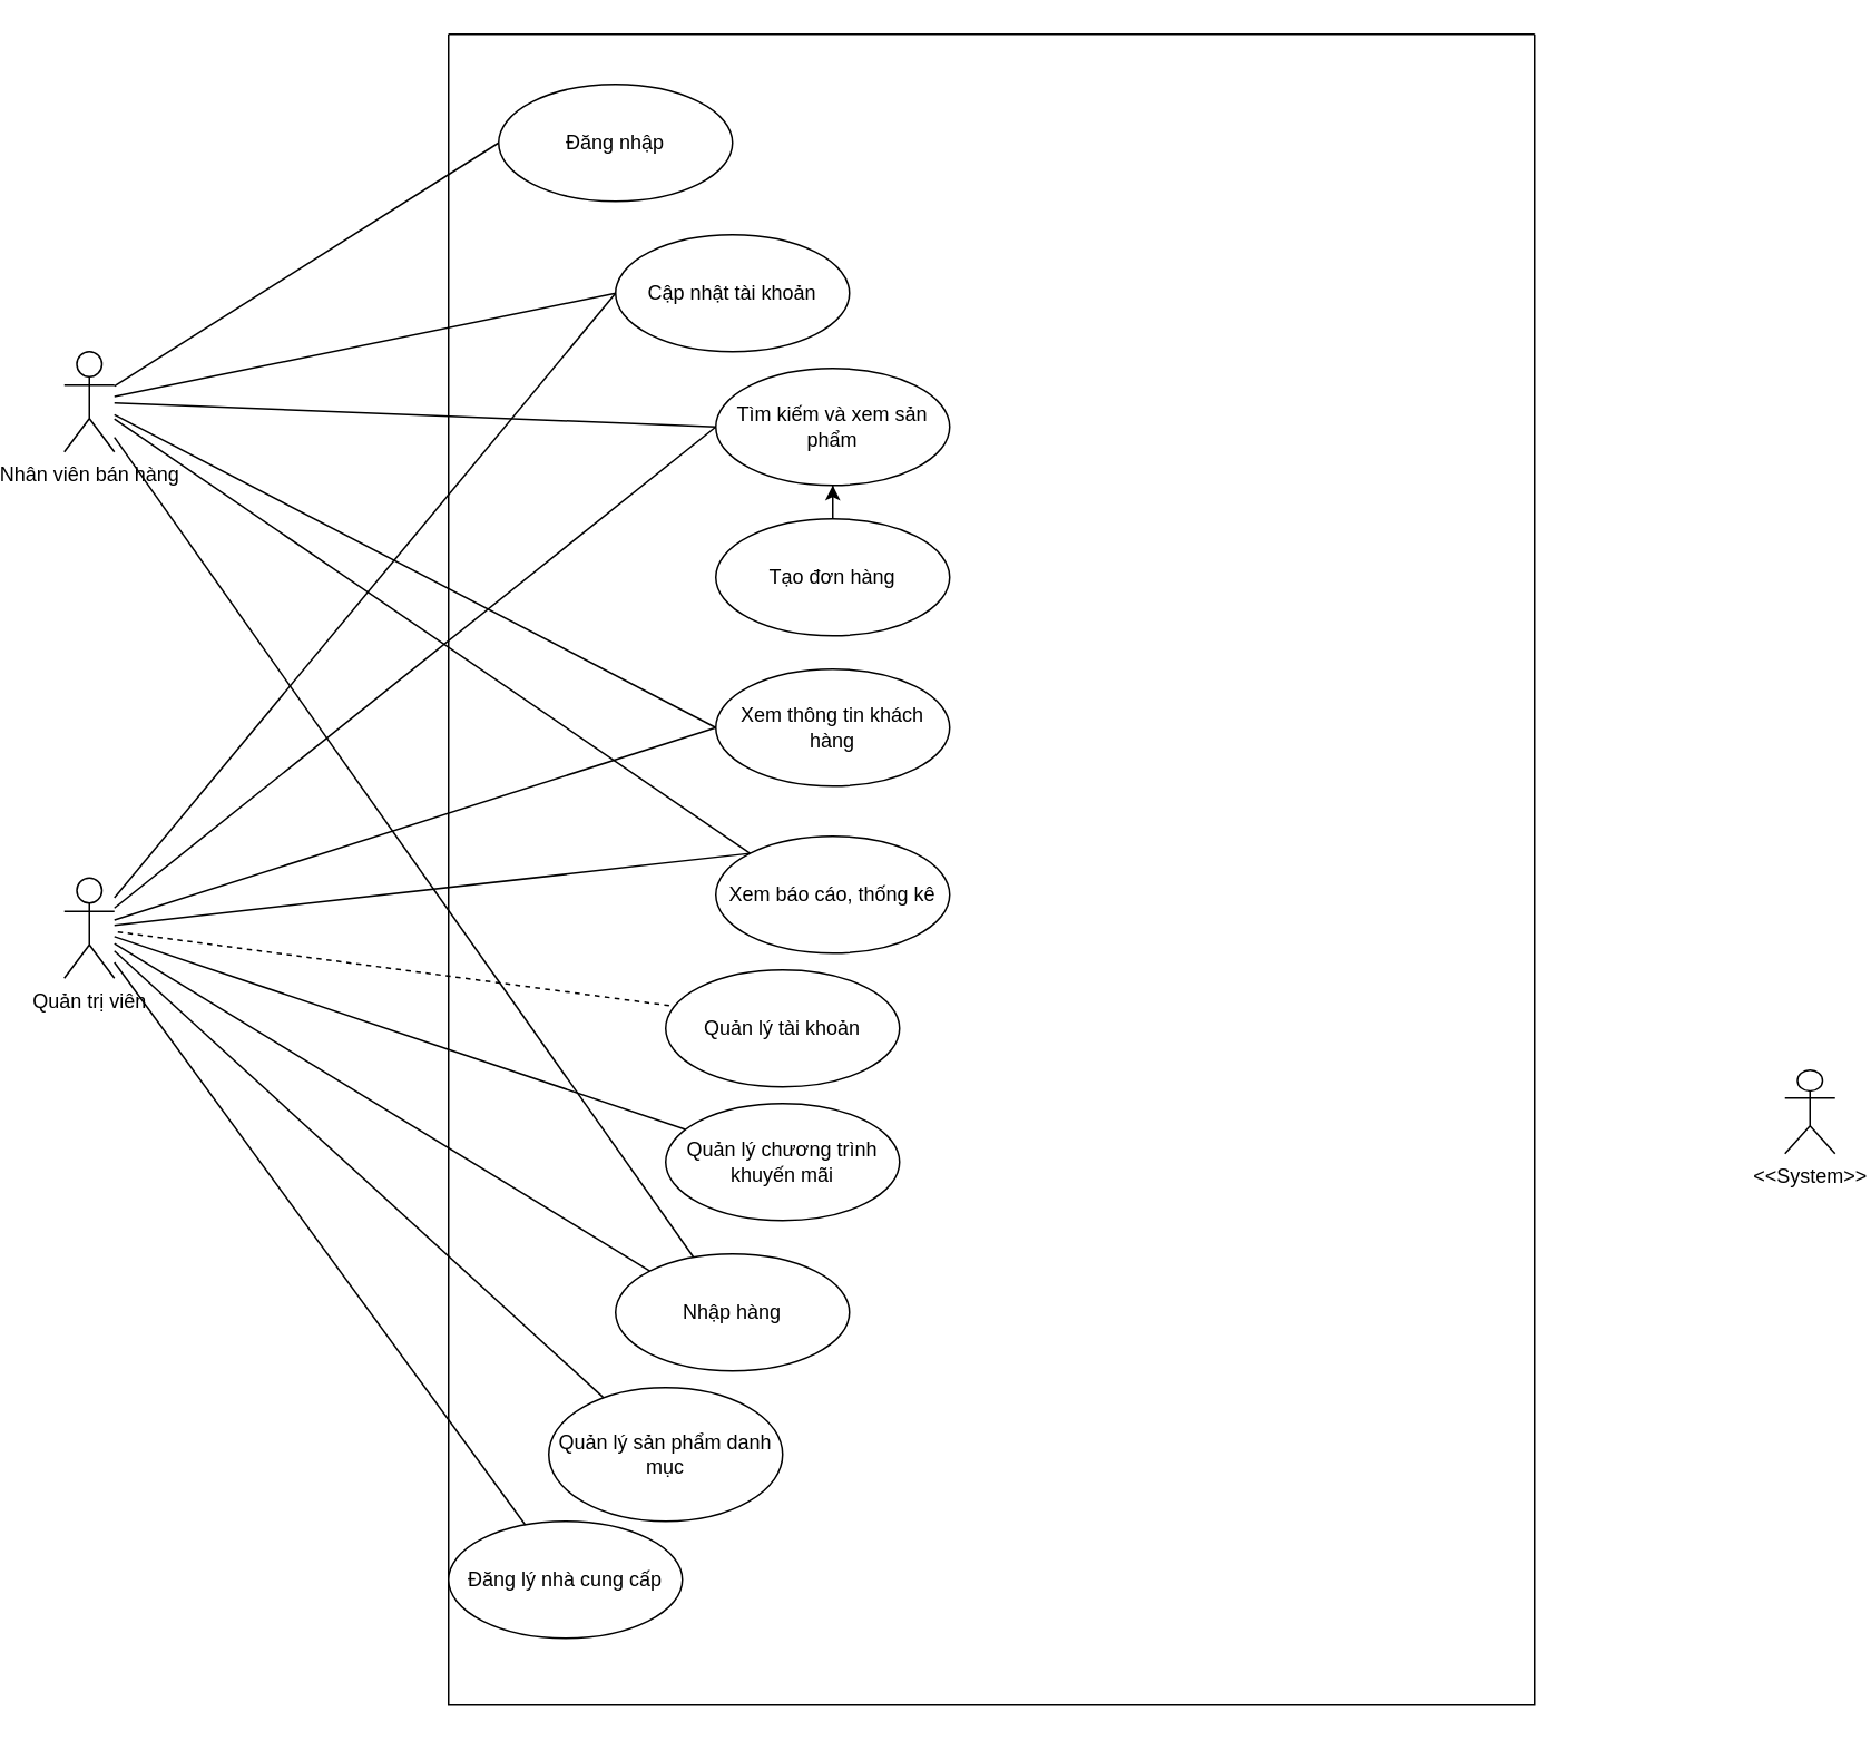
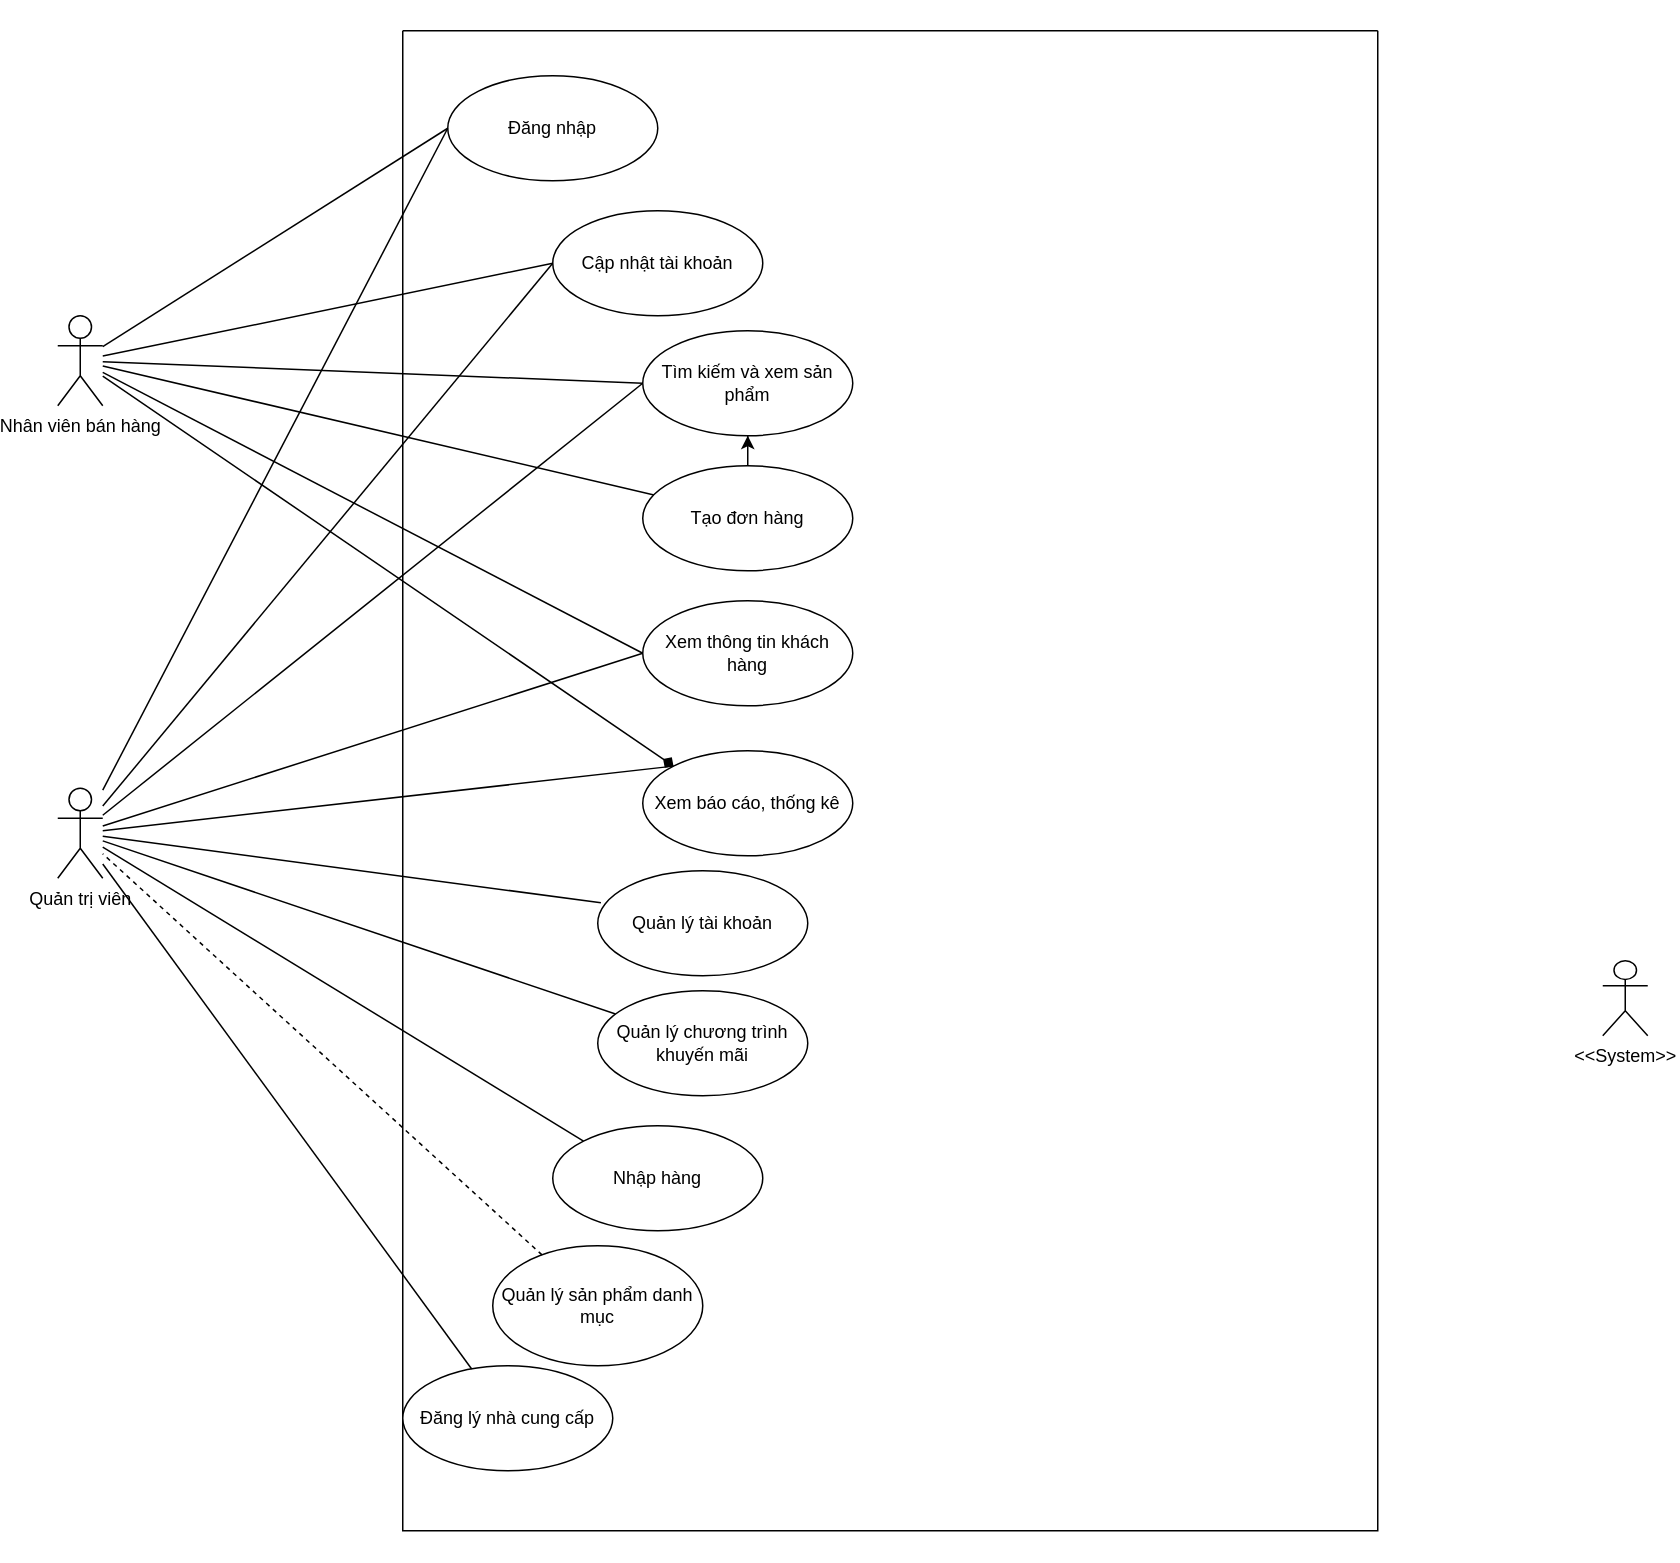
  <mxCell id="0" />
  <mxCell id="1" parent="0" />
  <mxCell id="2" value="Nhân viên bán hàng" style="shape=umlActor;verticalLabelPosition=bottom;verticalAlign=top;html=1;outlineConnect=0;" vertex="1" parent="1"><mxGeometry x="20" y="210" width="30" height="60" as="geometry" /></mxCell>
  <mxCell id="3" value="" style="endArrow=none;html=1;rounded=0;entryX=0;entryY=0.5;entryDx=0;entryDy=0;" edge="1" parent="1" source="2" target="9"><mxGeometry width="50" height="50" relative="1" as="geometry"><mxPoint x="690" y="300" as="sourcePoint" /><mxPoint x="740" y="250" as="targetPoint" /></mxGeometry></mxCell>
  <mxCell id="4" value="" style="endArrow=none;html=1;rounded=0;entryX=0;entryY=0.5;entryDx=0;entryDy=0;" edge="1" parent="1" target="13" source="2"><mxGeometry width="50" height="50" relative="1" as="geometry"><mxPoint x="370" y="158" as="sourcePoint" /><mxPoint x="720" y="170" as="targetPoint" /></mxGeometry></mxCell>
- <mxCell id="5" value="" style="endArrow=none;html=1;rounded=0;" edge="1" parent="1" target="18" source="2"><mxGeometry width="50" height="50" relative="1" as="geometry"><mxPoint x="390" y="273.35" as="sourcePoint" /><mxPoint x="552.715" y="250.004" as="targetPoint" /></mxGeometry></mxCell>
+ <mxCell id="5" value="" style="endArrow=none;html=1;rounded=0;entryX=0.079;entryY=0.29;entryDx=0;entryDy=0;entryPerimeter=0;" edge="1" parent="1" target="12" source="2"><mxGeometry width="50" height="50" relative="1" as="geometry"><mxPoint x="390" y="273.35" as="sourcePoint" /><mxPoint x="552.715" y="250.004" as="targetPoint" /></mxGeometry></mxCell>
  <mxCell id="6" value="" style="endArrow=none;html=1;rounded=0;entryX=0;entryY=0.5;entryDx=0;entryDy=0;" edge="1" parent="1" target="10" source="2"><mxGeometry width="50" height="50" relative="1" as="geometry"><mxPoint x="400" y="238" as="sourcePoint" /><mxPoint x="640" y="235" as="targetPoint" /></mxGeometry></mxCell>
  <mxCell id="7" value="" style="swimlane;startSize=0;" vertex="1" parent="1"><mxGeometry x="250" y="20" width="650" height="1000" as="geometry" /></mxCell>
  <mxCell id="8" value="Xem báo cáo, thống kê" style="ellipse;whiteSpace=wrap;html=1;" vertex="1" parent="7"><mxGeometry x="160" y="480" width="140" height="70" as="geometry" /></mxCell>
  <mxCell id="9" value="Đăng nhập" style="ellipse;whiteSpace=wrap;html=1;" vertex="1" parent="7"><mxGeometry x="30" y="30" width="140" height="70" as="geometry" /></mxCell>
  <mxCell id="10" value="Cập nhật tài khoản" style="ellipse;whiteSpace=wrap;html=1;" vertex="1" parent="7"><mxGeometry x="100" y="120" width="140" height="70" as="geometry" /></mxCell>
  <mxCell id="11" style="edgeStyle=orthogonalEdgeStyle;rounded=0;orthogonalLoop=1;jettySize=auto;html=1;" edge="1" parent="7" source="12" target="13"><mxGeometry relative="1" as="geometry" /></mxCell>
  <mxCell id="12" value="Tạo đơn hàng" style="ellipse;whiteSpace=wrap;html=1;" vertex="1" parent="7"><mxGeometry x="160" y="290" width="140" height="70" as="geometry" /></mxCell>
  <mxCell id="13" value="Tìm kiếm&lt;span style=&quot;background-color: transparent; color: light-dark(rgb(0, 0, 0), rgb(255, 255, 255));&quot;&gt;&amp;nbsp;và xem sản phẩm&lt;/span&gt;" style="ellipse;whiteSpace=wrap;html=1;" vertex="1" parent="7"><mxGeometry x="160" y="200" width="140" height="70" as="geometry" /></mxCell>
  <mxCell id="14" value="Xem thông tin khách hàng" style="ellipse;whiteSpace=wrap;html=1;" vertex="1" parent="7"><mxGeometry x="160" y="380" width="140" height="70" as="geometry" /></mxCell>
  <mxCell id="15" value="Quản lý tài khoản" style="ellipse;whiteSpace=wrap;html=1;" vertex="1" parent="7"><mxGeometry x="130" y="560" width="140" height="70" as="geometry" /></mxCell>
  <mxCell id="16" style="edgeStyle=orthogonalEdgeStyle;rounded=0;orthogonalLoop=1;jettySize=auto;html=1;exitX=0.5;exitY=1;exitDx=0;exitDy=0;" edge="1" parent="7" source="15" target="15"><mxGeometry relative="1" as="geometry" /></mxCell>
  <mxCell id="17" value="Quản lý chương trình khuyến mãi" style="ellipse;whiteSpace=wrap;html=1;" vertex="1" parent="7"><mxGeometry x="130" y="640" width="140" height="70" as="geometry" /></mxCell>
  <mxCell id="18" value="Nhập hàng" style="ellipse;whiteSpace=wrap;html=1;" vertex="1" parent="7"><mxGeometry x="100" y="730" width="140" height="70" as="geometry" /></mxCell>
  <mxCell id="19" value="Quản lý sản phẩm danh mục" style="ellipse;whiteSpace=wrap;html=1;rotation=0;" vertex="1" parent="7"><mxGeometry x="60" y="810" width="140" height="80" as="geometry" /></mxCell>
  <mxCell id="20" value="Đăng lý nhà cung cấp" style="ellipse;whiteSpace=wrap;html=1;" vertex="1" parent="7"><mxGeometry y="890" width="140" height="70" as="geometry" /></mxCell>
- <mxCell id="21" value="" style="endArrow=none;html=1;rounded=0;entryX=0;entryY=0;entryDx=0;entryDy=0;" edge="1" parent="1" source="2" target="8"><mxGeometry width="50" height="50" relative="1" as="geometry"><mxPoint x="400" y="258" as="sourcePoint" /><mxPoint x="650" y="650" as="targetPoint" /></mxGeometry></mxCell>
+ <mxCell id="21" value="" style="endArrow=diamond;html=1;rounded=0;entryX=0;entryY=0;entryDx=0;entryDy=0;" edge="1" parent="1" source="2" target="8"><mxGeometry width="50" height="50" relative="1" as="geometry"><mxPoint x="400" y="258" as="sourcePoint" /><mxPoint x="650" y="650" as="targetPoint" /></mxGeometry></mxCell>
  <mxCell id="22" value="Quản trị viên" style="shape=umlActor;verticalLabelPosition=bottom;verticalAlign=top;html=1;outlineConnect=0;" vertex="1" parent="1"><mxGeometry x="20" y="525" width="30" height="60" as="geometry" /></mxCell>
+ <mxCell id="23" value="" style="endArrow=none;html=1;rounded=0;exitX=0;exitY=0.5;exitDx=0;exitDy=0;" edge="1" parent="1" source="9" target="22"><mxGeometry width="50" height="50" relative="1" as="geometry"><mxPoint x="400" y="242" as="sourcePoint" /><mxPoint x="1000" y="220" as="targetPoint" /></mxGeometry></mxCell>
  <mxCell id="24" value="" style="endArrow=none;html=1;rounded=0;exitX=0;exitY=0.5;exitDx=0;exitDy=0;" edge="1" parent="1" source="10" target="22"><mxGeometry width="50" height="50" relative="1" as="geometry"><mxPoint x="793" y="136" as="sourcePoint" /><mxPoint x="990" y="230" as="targetPoint" /></mxGeometry></mxCell>
- <mxCell id="25" value="" style="endArrow=none;html=1;rounded=0;exitX=0.015;exitY=0.305;exitDx=0;exitDy=0;exitPerimeter=0;dashed=1;" edge="1" parent="1" source="15" target="22"><mxGeometry width="50" height="50" relative="1" as="geometry"><mxPoint x="660" y="275" as="sourcePoint" /><mxPoint x="1000" y="220" as="targetPoint" /></mxGeometry></mxCell>
+ <mxCell id="25" value="" style="endArrow=none;html=1;rounded=0;exitX=0.015;exitY=0.305;exitDx=0;exitDy=0;exitPerimeter=0;" edge="1" parent="1" source="15" target="22"><mxGeometry width="50" height="50" relative="1" as="geometry"><mxPoint x="660" y="275" as="sourcePoint" /><mxPoint x="1000" y="220" as="targetPoint" /></mxGeometry></mxCell>
  <mxCell id="26" value="" style="endArrow=none;html=1;rounded=0;exitX=0;exitY=0.5;exitDx=0;exitDy=0;" edge="1" parent="1" source="13" target="22"><mxGeometry width="50" height="50" relative="1" as="geometry"><mxPoint x="789" y="315" as="sourcePoint" /><mxPoint x="1000" y="220" as="targetPoint" /></mxGeometry></mxCell>
- <mxCell id="27" value="" style="endArrow=none;html=1;rounded=0;" edge="1" parent="1" source="19" target="22"><mxGeometry width="50" height="50" relative="1" as="geometry"><mxPoint x="790" y="500" as="sourcePoint" /><mxPoint x="1000" y="220" as="targetPoint" /></mxGeometry></mxCell>
+ <mxCell id="27" value="" style="endArrow=none;html=1;rounded=0;dashed=1;" edge="1" parent="1" source="19" target="22"><mxGeometry width="50" height="50" relative="1" as="geometry"><mxPoint x="790" y="500" as="sourcePoint" /><mxPoint x="1000" y="220" as="targetPoint" /></mxGeometry></mxCell>
  <mxCell id="28" value="" style="endArrow=none;html=1;rounded=0;exitX=0;exitY=0;exitDx=0;exitDy=0;" edge="1" parent="1" source="8" target="22"><mxGeometry width="50" height="50" relative="1" as="geometry"><mxPoint x="784" y="482" as="sourcePoint" /><mxPoint x="1000" y="220" as="targetPoint" /></mxGeometry></mxCell>
  <mxCell id="29" value="" style="endArrow=none;html=1;rounded=0;exitX=0;exitY=0.5;exitDx=0;exitDy=0;" edge="1" parent="1" source="14" target="22"><mxGeometry width="50" height="50" relative="1" as="geometry"><mxPoint x="779" y="740" as="sourcePoint" /><mxPoint x="1000" y="220" as="targetPoint" /></mxGeometry></mxCell>
  <mxCell id="30" value="&amp;lt;&amp;lt;System&amp;gt;&amp;gt;" style="shape=umlActor;verticalLabelPosition=bottom;verticalAlign=top;html=1;" vertex="1" parent="1"><mxGeometry x="1050" y="640" width="30" height="50" as="geometry" /></mxCell>
  <mxCell id="31" value="" style="endArrow=none;html=1;rounded=0;exitX=0;exitY=0.5;exitDx=0;exitDy=0;" edge="1" parent="1" source="14" target="2"><mxGeometry width="50" height="50" relative="1" as="geometry"><mxPoint x="795" y="755" as="sourcePoint" /><mxPoint x="1050" y="391" as="targetPoint" /></mxGeometry></mxCell>
  <mxCell id="32" value="" style="endArrow=none;html=1;rounded=0;" edge="1" parent="1" source="17" target="22"><mxGeometry width="50" height="50" relative="1" as="geometry"><mxPoint x="795" y="865" as="sourcePoint" /><mxPoint x="1050" y="397" as="targetPoint" /></mxGeometry></mxCell>
  <mxCell id="33" value="" style="endArrow=none;html=1;rounded=0;exitX=0;exitY=0;exitDx=0;exitDy=0;" edge="1" parent="1" source="18" target="22"><mxGeometry width="50" height="50" relative="1" as="geometry"><mxPoint x="789" y="672" as="sourcePoint" /><mxPoint x="1060" y="620" as="targetPoint" /></mxGeometry></mxCell>
  <mxCell id="34" value="" style="endArrow=none;html=1;rounded=0;" edge="1" parent="1" source="20" target="22"><mxGeometry width="50" height="50" relative="1" as="geometry"><mxPoint x="789" y="752" as="sourcePoint" /><mxPoint x="1080" y="630" as="targetPoint" /></mxGeometry></mxCell>
